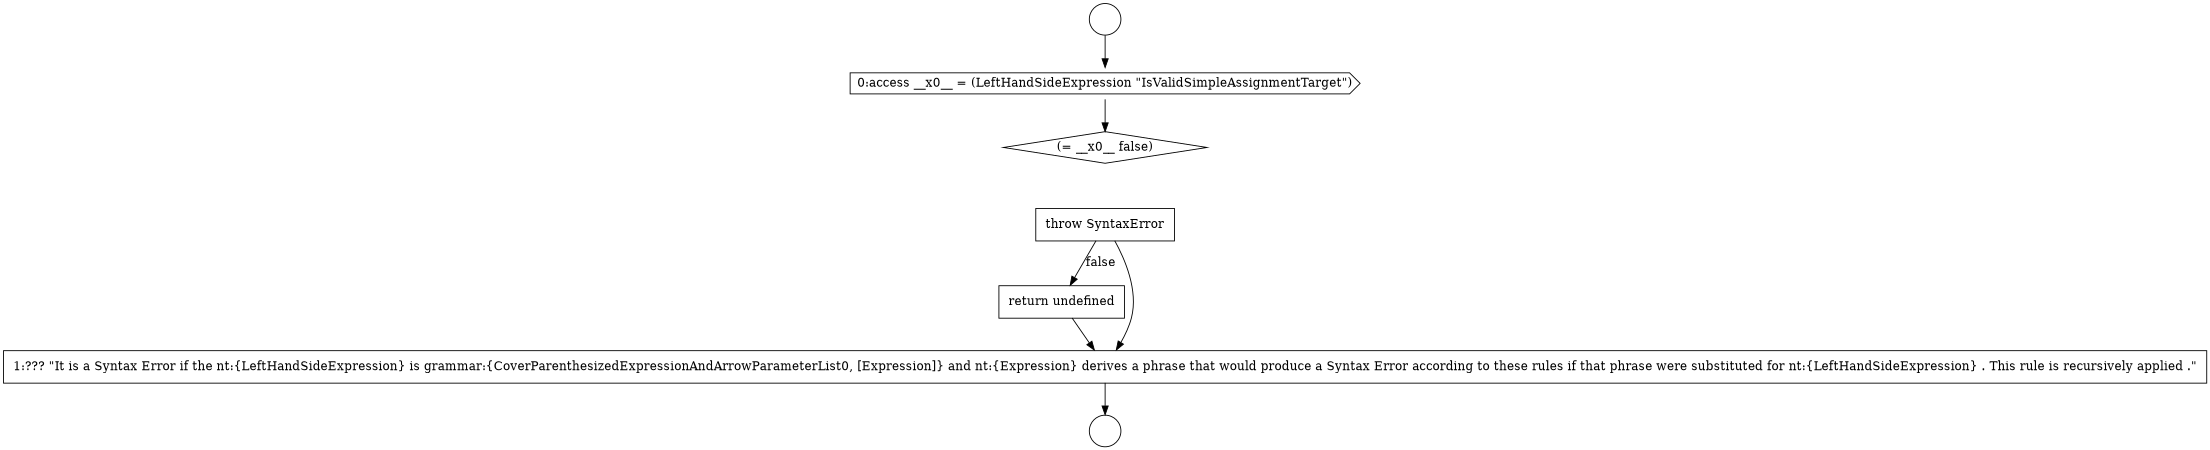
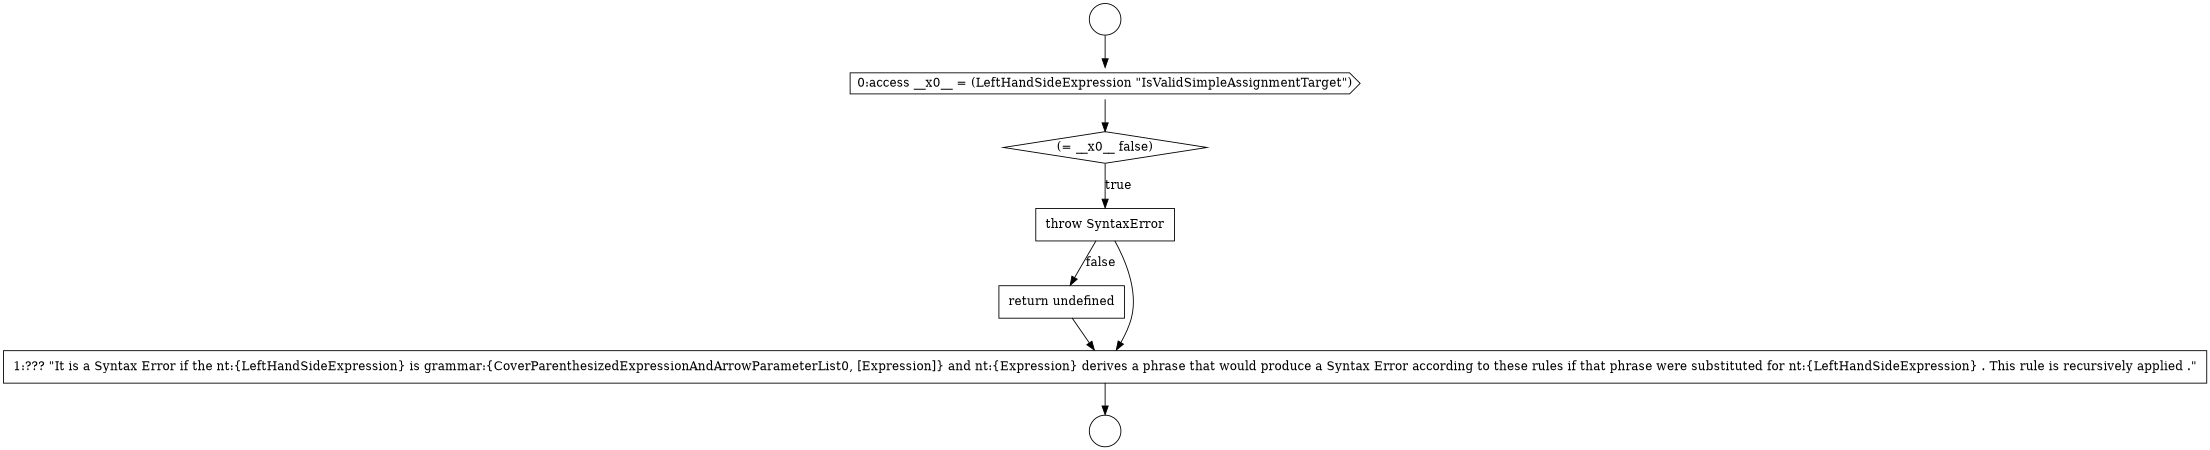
  digraph {
    node [color=black fillcolor=white shape=none style=filled]
    edge [color=black]
    n1 [label=<<font color="black">(= __x0__ false)</font>> shape=diamond]
    n2 [label=<<font color="black">     <table border="0" cellborder="1" cellspacing="0" cellpadding="10">       <tr><td align="left">throw SyntaxError</td></tr>     </table>   </font>> margin=0]
    n3 [label=<<font color="black">     <table border="0" cellborder="1" cellspacing="0" cellpadding="10">       <tr><td align="left">return undefined</td></tr>     </table>   </font>> margin=0]
    n4 [label=<<font color="black">     <table border="0" cellborder="1" cellspacing="0" cellpadding="10">       <tr><td align="left">1:??? &quot;It is a Syntax Error if the nt:{LeftHandSideExpression} is grammar:{CoverParenthesizedExpressionAndArrowParameterList0, [Expression]} and nt:{Expression} derives a phrase that would produce a Syntax Error according to these rules if that phrase were substituted for nt:{LeftHandSideExpression} . This rule is recursively applied .&quot;</td></tr>     </table>   </font>> margin=0]
    n5 [label=" " shape=circle]
    n6 [label=<<font color="black">0:access __x0__ = (LeftHandSideExpression &quot;IsValidSimpleAssignmentTarget&quot;)</font>> shape=cds]
    n7 [label=" " shape=circle]
+   n1 -> n2 [label=<<font color="black">true</font>>]
    n2 -> n3 [label=<<font color="black">false</font>>]
    n2 -> n4
    n3 -> n4
    n4 -> n5
    n6 -> n1
    n7 -> n6
  }
